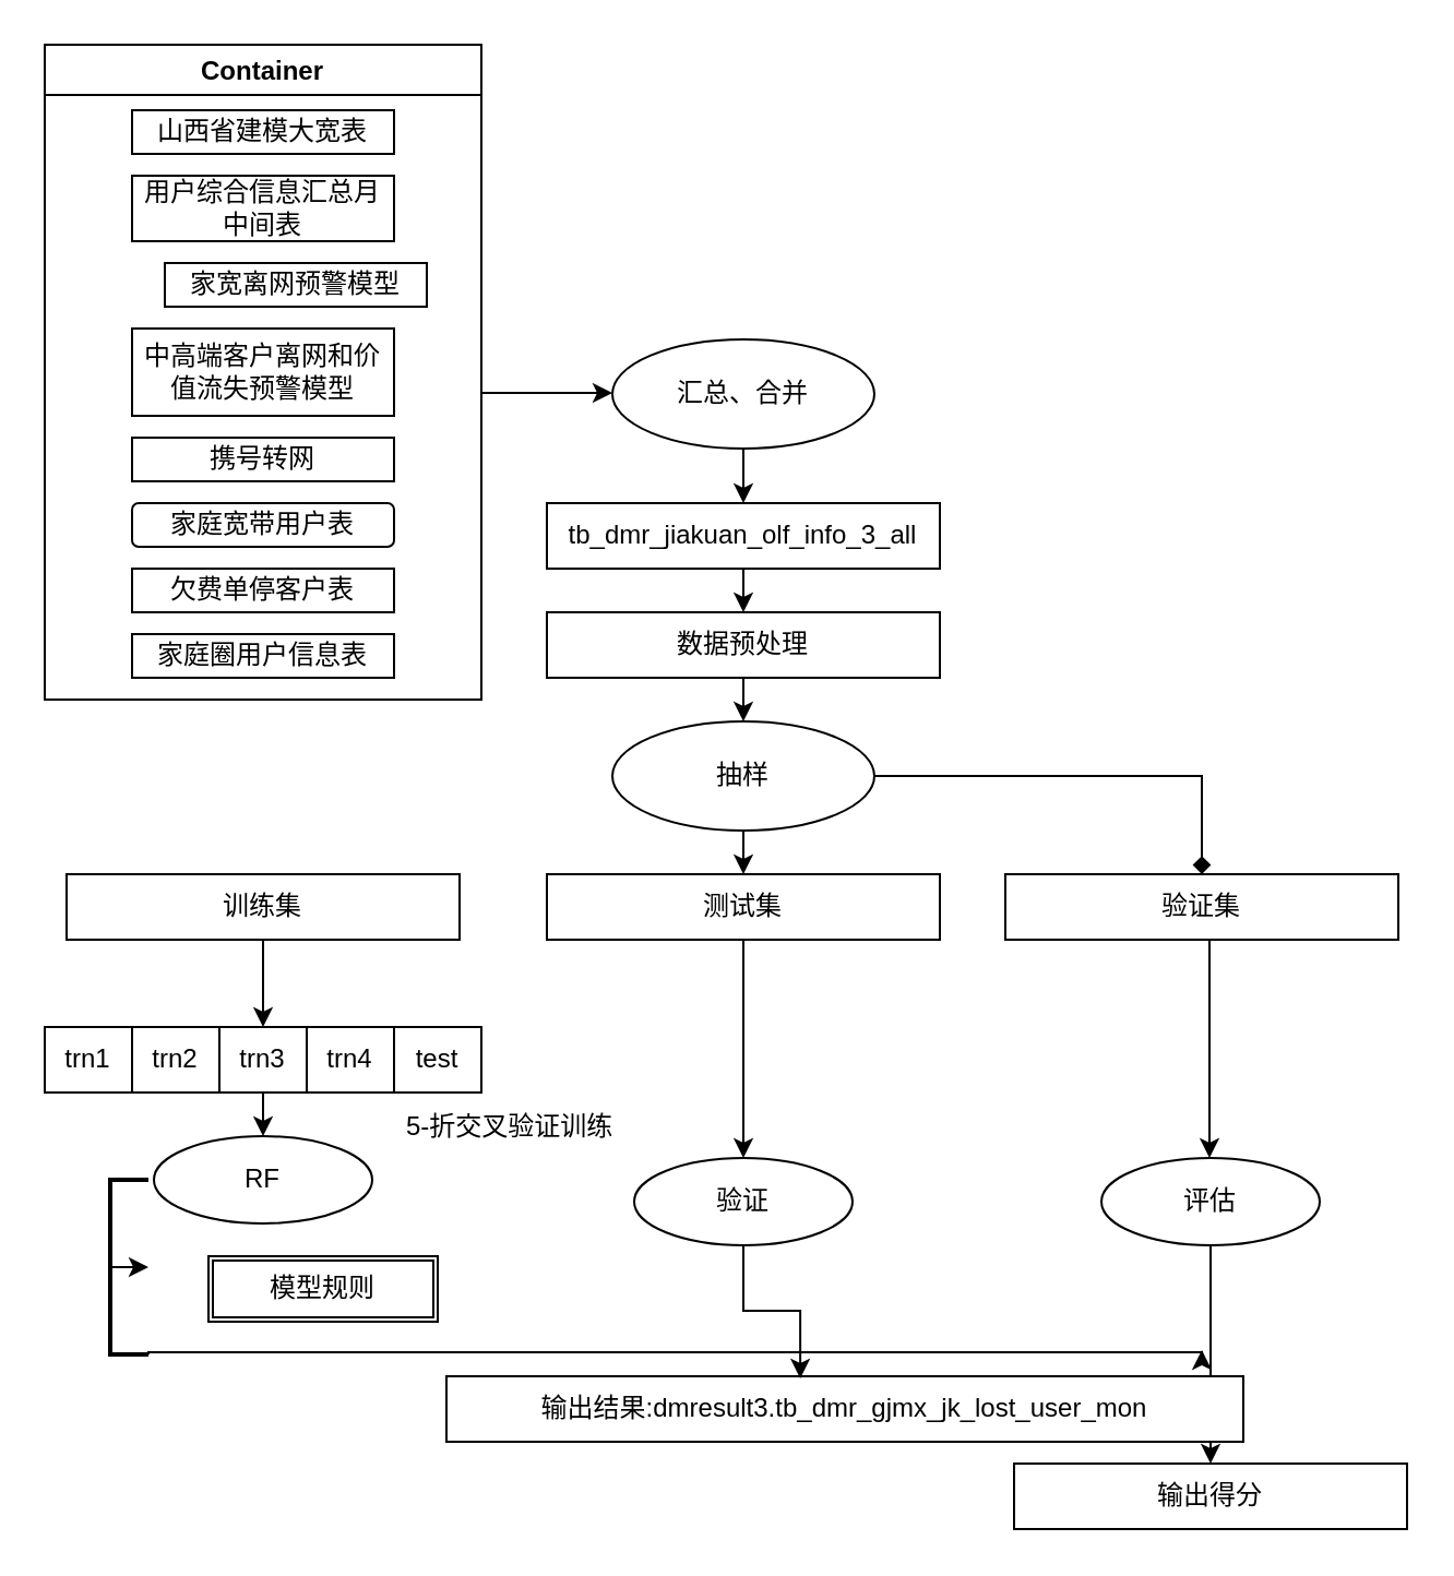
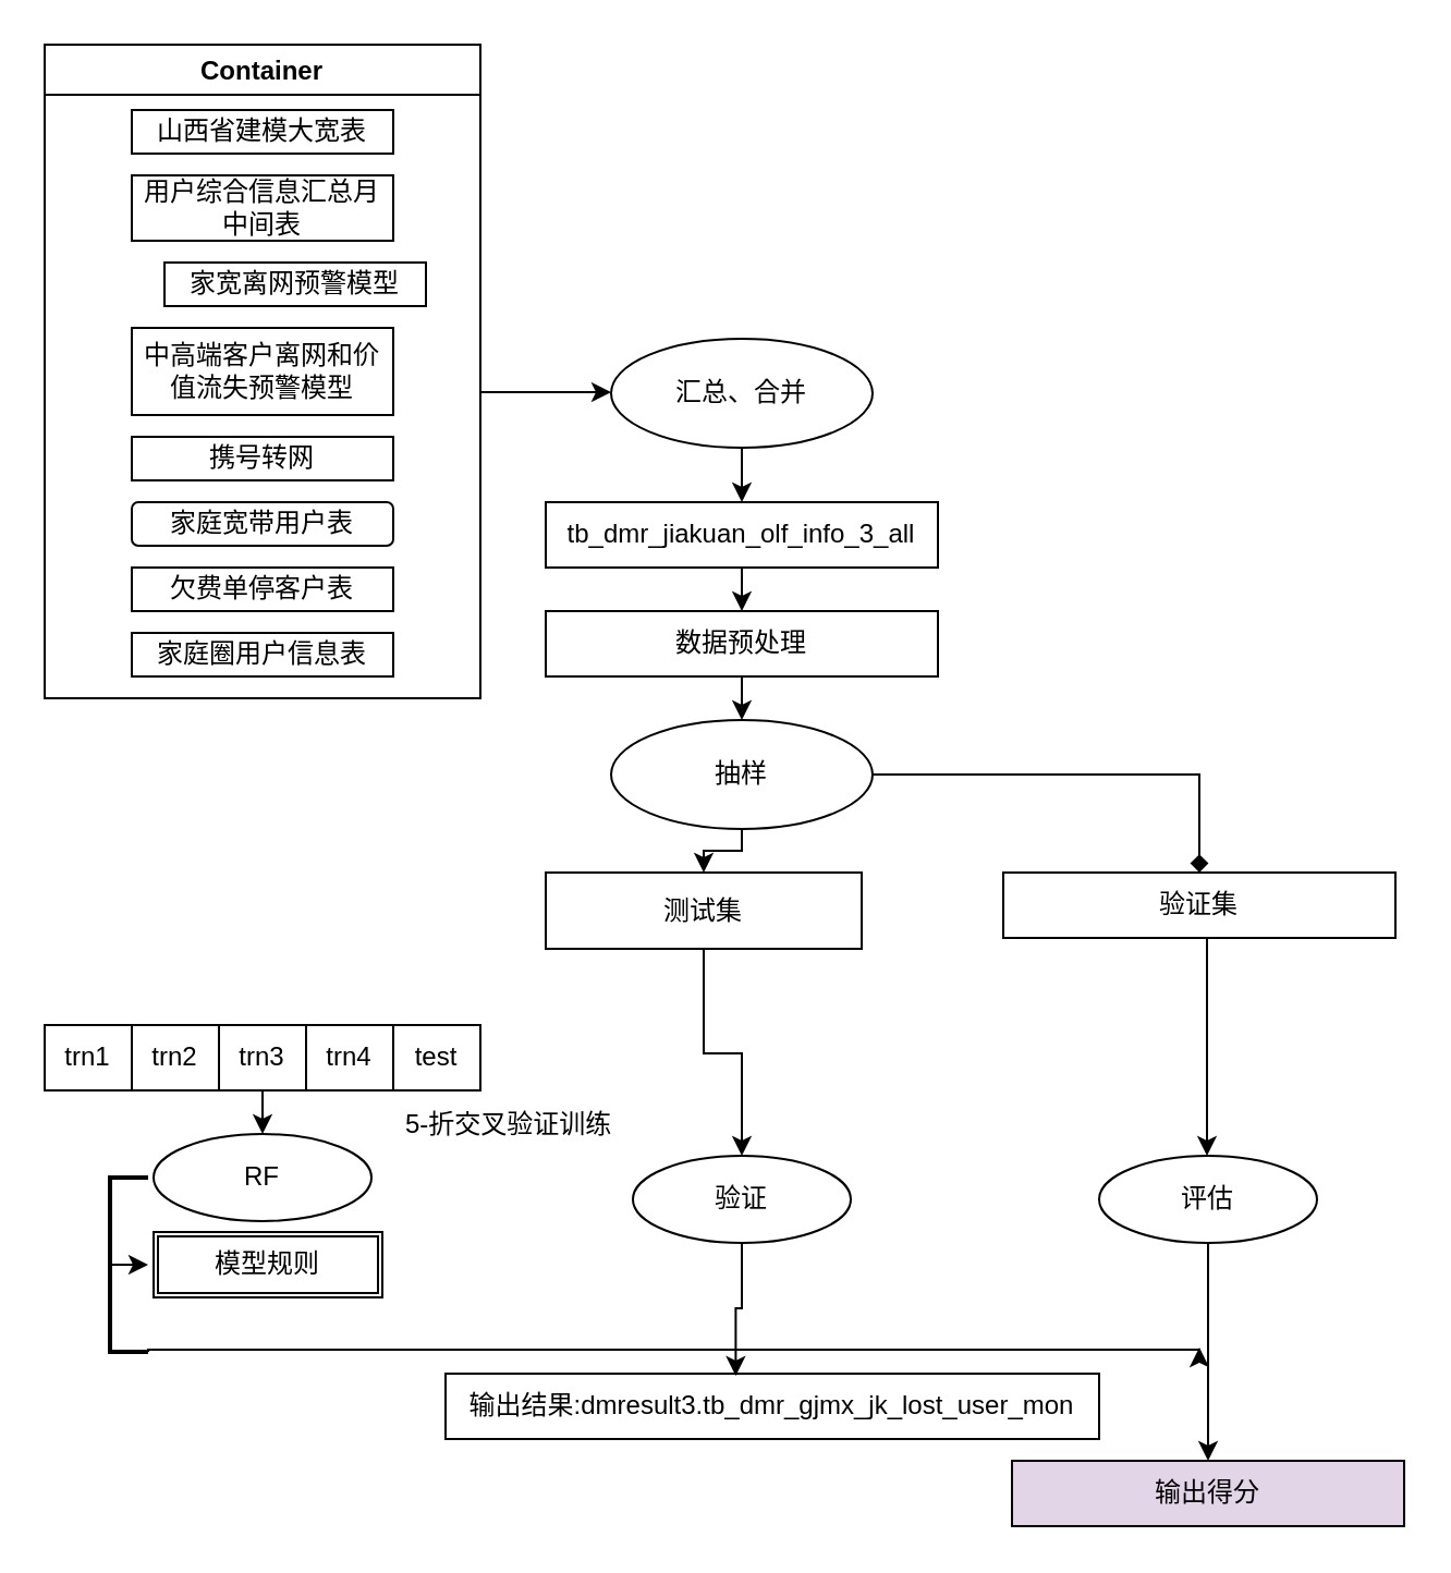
  <mxCell id="0" />
  <mxCell id="1" parent="0" />
  <mxCell id="2" value="山西省建模大宽表" style="rounded=0;whiteSpace=wrap;html=1;" parent="1" vertex="1"><mxGeometry x="60" y="50" width="120" height="20" as="geometry" /></mxCell>
  <mxCell id="3" value="用户综合信息汇总月中间表" style="rounded=0;whiteSpace=wrap;html=1;" parent="1" vertex="1"><mxGeometry x="60" y="80" width="120" height="30" as="geometry" /></mxCell>
  <mxCell id="4" value="家宽离网预警模型" style="rounded=0;whiteSpace=wrap;html=1;" parent="1" vertex="1"><mxGeometry x="75" y="120" width="120" height="20" as="geometry" /></mxCell>
  <mxCell id="5" value="携号转网" style="rounded=0;whiteSpace=wrap;html=1;" parent="1" vertex="1"><mxGeometry x="60" y="200" width="120" height="20" as="geometry" /></mxCell>
  <mxCell id="6" value="中高端客户离网和价值流失预警模型" style="rounded=0;whiteSpace=wrap;html=1;" parent="1" vertex="1"><mxGeometry x="60" y="150" width="120" height="40" as="geometry" /></mxCell>
  <mxCell id="7" value="家庭宽带用户表" style="whiteSpace=wrap;html=1;rounded=1;" parent="1" vertex="1"><mxGeometry x="60" y="230" width="120" height="20" as="geometry" /></mxCell>
  <mxCell id="8" value="欠费单停客户表" style="rounded=0;whiteSpace=wrap;html=1;" parent="1" vertex="1"><mxGeometry x="60" y="260" width="120" height="20" as="geometry" /></mxCell>
  <mxCell id="9" value="家庭圈用户信息表" style="rounded=0;whiteSpace=wrap;html=1;" parent="1" vertex="1"><mxGeometry x="60" y="290" width="120" height="20" as="geometry" /></mxCell>
  <mxCell id="10" value="" style="endArrow=classic;html=1;rounded=0;" parent="1" edge="1"><mxGeometry width="50" height="50" relative="1" as="geometry"><mxPoint x="220" y="179.5" as="sourcePoint" /><mxPoint x="280" y="179.5" as="targetPoint" /></mxGeometry></mxCell>
  <mxCell id="11" value="tb_dmr_jiakuan_olf_info_3_all" style="rounded=0;whiteSpace=wrap;html=1;" parent="1" vertex="1"><mxGeometry x="250" y="230" width="180" height="30" as="geometry" /></mxCell>
  <mxCell id="12" value="汇总、合并" style="ellipse;whiteSpace=wrap;html=1;" parent="1" vertex="1"><mxGeometry x="280" y="155" width="120" height="50" as="geometry" /></mxCell>
  <mxCell id="13" value="数据预处理" style="rounded=0;whiteSpace=wrap;html=1;" parent="1" vertex="1"><mxGeometry x="250" y="280" width="180" height="30" as="geometry" /></mxCell>
- <mxCell id="14" value="测试集" style="rounded=0;whiteSpace=wrap;html=1;" parent="1" vertex="1"><mxGeometry x="250" y="400" width="180" height="30" as="geometry" /></mxCell>
+ <mxCell id="14" value="测试集" style="rounded=0;whiteSpace=wrap;html=1;" parent="1" vertex="1"><mxGeometry x="250" y="400" width="145" height="35" as="geometry" /></mxCell>
  <mxCell id="15" value="抽样" style="ellipse;whiteSpace=wrap;html=1;" parent="1" vertex="1"><mxGeometry x="280" y="330" width="120" height="50" as="geometry" /></mxCell>
  <mxCell id="16" value="" style="edgeStyle=segmentEdgeStyle;endArrow=diamond;html=1;rounded=0;exitX=1;exitY=0.5;exitDx=0;exitDy=0;entryX=0.5;entryY=0;entryDx=0;entryDy=0;" parent="1" source="15" target="18" edge="1"><mxGeometry width="50" height="50" relative="1" as="geometry"><mxPoint x="480" y="360" as="sourcePoint" /><mxPoint x="530" y="440" as="targetPoint" /></mxGeometry></mxCell>
- <mxCell id="17" value="训练集" style="rounded=0;whiteSpace=wrap;html=1;" parent="1" vertex="1"><mxGeometry x="30" y="400" width="180" height="30" as="geometry" /></mxCell>
  <mxCell id="18" value="验证集" style="rounded=0;whiteSpace=wrap;html=1;" parent="1" vertex="1"><mxGeometry x="460" y="400" width="180" height="30" as="geometry" /></mxCell>
  <mxCell id="19" value="RF" style="ellipse;whiteSpace=wrap;html=1;" parent="1" vertex="1"><mxGeometry x="70" y="520" width="100" height="40" as="geometry" /></mxCell>
- <mxCell id="20" value="模型规则" style="shape=ext;double=1;rounded=0;whiteSpace=wrap;html=1;" parent="1" vertex="1"><mxGeometry x="95" y="575" width="105" height="30" as="geometry" /></mxCell>
+ <mxCell id="20" value="模型规则" style="shape=ext;double=1;rounded=0;whiteSpace=wrap;html=1;" parent="1" vertex="1"><mxGeometry x="70" y="565" width="105" height="30" as="geometry" /></mxCell>
  <mxCell id="21" value="验证" style="ellipse;whiteSpace=wrap;html=1;" parent="1" vertex="1"><mxGeometry x="290" y="530" width="100" height="40" as="geometry" /></mxCell>
  <mxCell id="22" value="评估" style="ellipse;whiteSpace=wrap;html=1;" parent="1" vertex="1"><mxGeometry x="504" y="530" width="100" height="40" as="geometry" /></mxCell>
  <mxCell id="23" value="Container" style="swimlane;" parent="1" vertex="1"><mxGeometry x="20" y="20" width="200" height="300" as="geometry"><mxRectangle x="-70" y="10" width="90" height="23" as="alternateBounds" /></mxGeometry></mxCell>
  <mxCell id="24" value="" style="edgeStyle=elbowEdgeStyle;elbow=vertical;endArrow=classic;html=1;rounded=0;entryX=0.5;entryY=0;entryDx=0;entryDy=0;exitX=0.5;exitY=1;exitDx=0;exitDy=0;" parent="1" source="13" target="15" edge="1"><mxGeometry width="50" height="50" relative="1" as="geometry"><mxPoint x="510" y="360" as="sourcePoint" /><mxPoint x="420" y="360" as="targetPoint" /></mxGeometry></mxCell>
  <mxCell id="25" value="" style="edgeStyle=elbowEdgeStyle;elbow=vertical;endArrow=classic;html=1;rounded=0;entryX=0.5;entryY=0;entryDx=0;entryDy=0;exitX=0.5;exitY=1;exitDx=0;exitDy=0;" parent="1" source="15" target="14" edge="1"><mxGeometry width="50" height="50" relative="1" as="geometry"><mxPoint x="340" y="420" as="sourcePoint" /><mxPoint x="350" y="380" as="targetPoint" /></mxGeometry></mxCell>
  <mxCell id="26" value="" style="edgeStyle=elbowEdgeStyle;elbow=vertical;endArrow=classic;html=1;rounded=0;entryX=0.5;entryY=0;entryDx=0;entryDy=0;exitX=0.5;exitY=1;exitDx=0;exitDy=0;" parent="1" source="11" target="13" edge="1"><mxGeometry width="50" height="50" relative="1" as="geometry"><mxPoint x="350" y="430" as="sourcePoint" /><mxPoint x="350" y="460" as="targetPoint" /></mxGeometry></mxCell>
  <mxCell id="27" value="" style="edgeStyle=elbowEdgeStyle;elbow=vertical;endArrow=classic;html=1;rounded=0;exitX=0.5;exitY=1;exitDx=0;exitDy=0;" parent="1" source="12" edge="1"><mxGeometry width="50" height="50" relative="1" as="geometry"><mxPoint x="350" y="285" as="sourcePoint" /><mxPoint x="340" y="230" as="targetPoint" /></mxGeometry></mxCell>
  <mxCell id="28" value="" style="edgeStyle=elbowEdgeStyle;elbow=vertical;endArrow=classic;html=1;rounded=0;exitX=0.5;exitY=1;exitDx=0;exitDy=0;entryX=0.5;entryY=0;entryDx=0;entryDy=0;" parent="1" source="22" target="29" edge="1"><mxGeometry width="50" height="50" relative="1" as="geometry"><mxPoint x="350" y="390" as="sourcePoint" /><mxPoint x="554" y="610" as="targetPoint" /></mxGeometry></mxCell>
- <mxCell id="29" value="输出得分" style="rounded=0;whiteSpace=wrap;html=1;" parent="1" vertex="1"><mxGeometry x="464" y="670" width="180" height="30" as="geometry" /></mxCell>
- <mxCell id="30" value="" style="edgeStyle=segmentEdgeStyle;endArrow=classic;html=1;rounded=0;exitX=0.5;exitY=1;exitDx=0;exitDy=0;entryX=0.5;entryY=0;entryDx=0;entryDy=0;" parent="1" source="17" target="33" edge="1"><mxGeometry width="50" height="50" relative="1" as="geometry"><mxPoint x="250" y="470" as="sourcePoint" /><mxPoint x="85" y="470" as="targetPoint" /></mxGeometry></mxCell>
+ <mxCell id="29" value="输出得分" style="rounded=0;whiteSpace=wrap;html=1;fillColor=#e1d5e7;" parent="1" vertex="1"><mxGeometry x="464" y="670" width="180" height="30" as="geometry" /></mxCell>
  <mxCell id="31" value="trn1" style="rounded=0;whiteSpace=wrap;html=1;" parent="1" vertex="1"><mxGeometry x="20" y="470" width="40" height="30" as="geometry" /></mxCell>
  <mxCell id="32" value="trn2" style="rounded=0;whiteSpace=wrap;html=1;" parent="1" vertex="1"><mxGeometry x="60" y="470" width="40" height="30" as="geometry" /></mxCell>
  <mxCell id="33" value="trn3" style="rounded=0;whiteSpace=wrap;html=1;" parent="1" vertex="1"><mxGeometry x="100" y="470" width="40" height="30" as="geometry" /></mxCell>
  <mxCell id="34" value="trn4" style="rounded=0;whiteSpace=wrap;html=1;" parent="1" vertex="1"><mxGeometry x="140" y="470" width="40" height="30" as="geometry" /></mxCell>
  <mxCell id="35" value="test" style="rounded=0;whiteSpace=wrap;html=1;" parent="1" vertex="1"><mxGeometry x="180" y="470" width="40" height="30" as="geometry" /></mxCell>
  <mxCell id="36" value="" style="edgeStyle=segmentEdgeStyle;endArrow=classic;html=1;rounded=0;exitX=0.5;exitY=1;exitDx=0;exitDy=0;entryX=0.5;entryY=0;entryDx=0;entryDy=0;" parent="1" source="33" target="19" edge="1"><mxGeometry width="50" height="50" relative="1" as="geometry"><mxPoint x="130" y="440" as="sourcePoint" /><mxPoint x="130" y="480" as="targetPoint" /></mxGeometry></mxCell>
  <mxCell id="37" value="" style="strokeWidth=2;html=1;shape=mxgraph.flowchart.annotation_1;align=left;pointerEvents=1;" parent="1" vertex="1"><mxGeometry x="50" y="540" width="17.5" height="80" as="geometry" /></mxCell>
  <mxCell id="38" value="5-折交叉验证训练" style="text;strokeColor=none;fillColor=none;align=left;verticalAlign=middle;spacingLeft=4;spacingRight=4;overflow=hidden;points=[[0,0.5],[1,0.5]];portConstraint=eastwest;rotatable=0;" parent="1" vertex="1"><mxGeometry x="180" y="500" width="110" height="30" as="geometry" /></mxCell>
- <mxCell id="39" value="输出结果:dmresult3.tb_dmr_gjmx_jk_lost_user_mon" style="rounded=0;whiteSpace=wrap;html=1;" parent="1" vertex="1"><mxGeometry x="204" y="630" width="365" height="30" as="geometry" /></mxCell>
+ <mxCell id="39" value="输出结果:dmresult3.tb_dmr_gjmx_jk_lost_user_mon" style="rounded=0;whiteSpace=wrap;html=1;" parent="1" vertex="1"><mxGeometry x="204" y="630" width="300" height="30" as="geometry" /></mxCell>
  <mxCell id="40" value="" style="edgeStyle=elbowEdgeStyle;elbow=vertical;endArrow=classic;html=1;rounded=0;exitX=0.5;exitY=1;exitDx=0;exitDy=0;entryX=0.444;entryY=0.033;entryDx=0;entryDy=0;entryPerimeter=0;" parent="1" source="21" target="39" edge="1"><mxGeometry width="50" height="50" relative="1" as="geometry"><mxPoint x="564" y="580" as="sourcePoint" /><mxPoint x="564" y="630" as="targetPoint" /></mxGeometry></mxCell>
  <mxCell id="41" value="" style="edgeStyle=elbowEdgeStyle;elbow=vertical;endArrow=classic;html=1;rounded=0;exitX=0;exitY=0.5;exitDx=0;exitDy=0;entryX=1;entryY=0.5;entryDx=0;entryDy=0;entryPerimeter=0;exitPerimeter=0;" parent="1" source="37" target="37" edge="1"><mxGeometry width="50" height="50" relative="1" as="geometry"><mxPoint x="350" y="580" as="sourcePoint" /><mxPoint x="349.92" y="620.99" as="targetPoint" /></mxGeometry></mxCell>
  <mxCell id="42" value="" style="edgeStyle=elbowEdgeStyle;elbow=vertical;endArrow=classic;html=1;rounded=0;exitX=1;exitY=1;exitDx=0;exitDy=0;exitPerimeter=0;" parent="1" source="37" edge="1"><mxGeometry width="50" height="50" relative="1" as="geometry"><mxPoint x="350" y="580" as="sourcePoint" /><mxPoint x="550" y="618" as="targetPoint" /></mxGeometry></mxCell>
  <mxCell id="43" value="" style="edgeStyle=elbowEdgeStyle;elbow=vertical;endArrow=classic;html=1;rounded=0;entryX=0.5;entryY=0;entryDx=0;entryDy=0;exitX=0.5;exitY=1;exitDx=0;exitDy=0;" parent="1" source="14" target="21" edge="1"><mxGeometry width="50" height="50" relative="1" as="geometry"><mxPoint x="350" y="390" as="sourcePoint" /><mxPoint x="350" y="410" as="targetPoint" /></mxGeometry></mxCell>
  <mxCell id="44" value="" style="edgeStyle=elbowEdgeStyle;elbow=vertical;endArrow=classic;html=1;rounded=0;entryX=0.5;entryY=0;entryDx=0;entryDy=0;exitX=0.5;exitY=1;exitDx=0;exitDy=0;" parent="1" edge="1"><mxGeometry width="50" height="50" relative="1" as="geometry"><mxPoint x="553.5" y="430" as="sourcePoint" /><mxPoint x="553.5" y="530" as="targetPoint" /></mxGeometry></mxCell>
